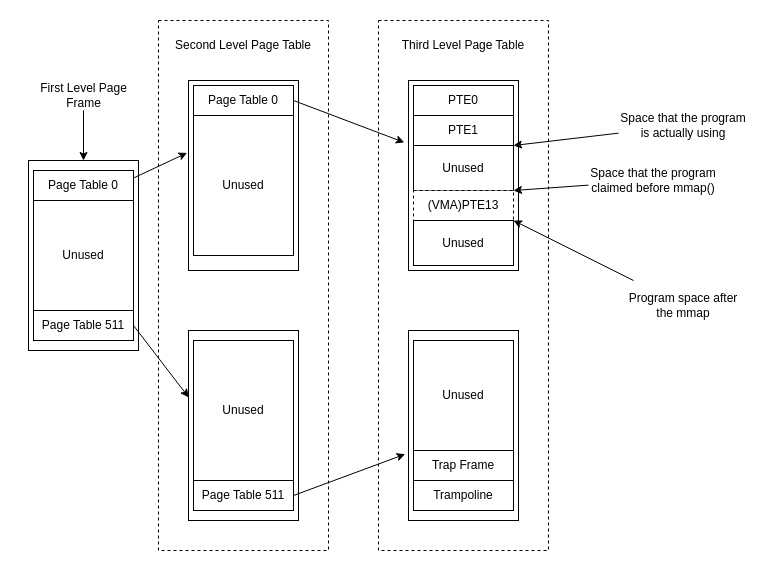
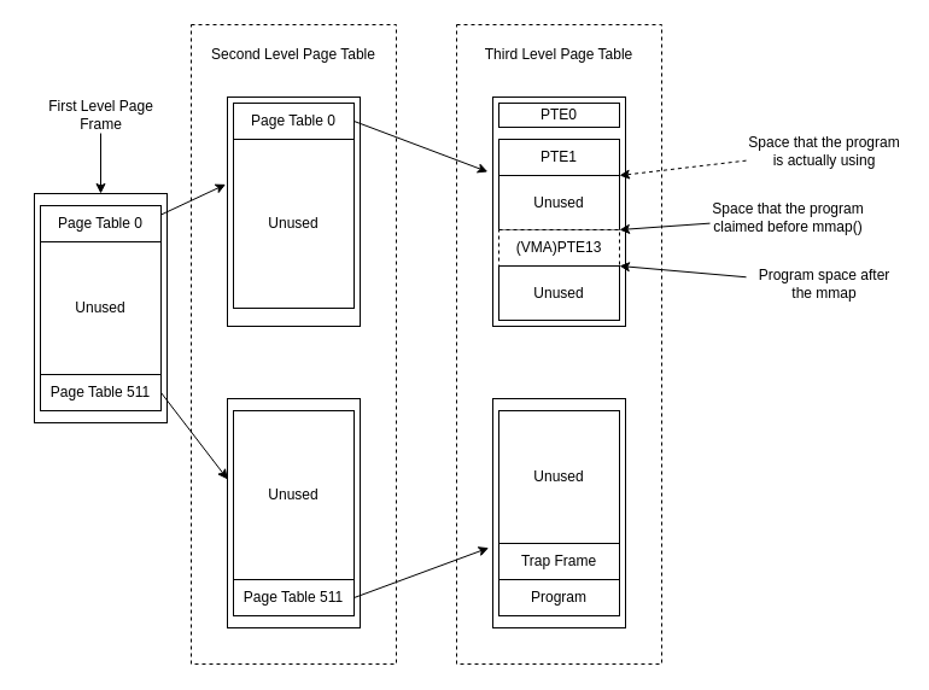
  <mxCell id="0" />
  <mxCell id="1" parent="0" />
  <mxCell id="2" value="" style="rounded=0;whiteSpace=wrap;html=1;fillColor=none;dashed=1;" vertex="1" parent="1"><mxGeometry x="378" width="170" height="530" as="geometry" y="20" /></mxCell>
  <mxCell id="3" value="" style="rounded=0;whiteSpace=wrap;html=1;fillColor=none;dashed=1;" vertex="1" parent="1"><mxGeometry x="158" width="170" height="530" as="geometry" y="20" /></mxCell>
  <mxCell id="4" value="" style="rounded=0;whiteSpace=wrap;html=1;" vertex="1" parent="1"><mxGeometry x="28" y="160" width="110" height="190" as="geometry" /></mxCell>
  <mxCell id="5" style="edgeStyle=none;html=1;exitX=1;exitY=0.25;exitDx=0;exitDy=0;entryX=-0.013;entryY=0.381;entryDx=0;entryDy=0;entryPerimeter=0;" edge="1" parent="1" source="6" target="13"><mxGeometry relative="1" as="geometry" /></mxCell>
  <mxCell id="6" value="Page Table 0" style="rounded=0;whiteSpace=wrap;html=1;" vertex="1" parent="1"><mxGeometry x="33" y="170" width="100" height="30" as="geometry" /></mxCell>
  <mxCell id="7" style="edgeStyle=none;html=1;exitX=1;exitY=0.5;exitDx=0;exitDy=0;entryX=0.002;entryY=0.352;entryDx=0;entryDy=0;entryPerimeter=0;" edge="1" parent="1" source="8" target="12"><mxGeometry relative="1" as="geometry" /></mxCell>
  <mxCell id="8" value="Page Table 511" style="rounded=0;whiteSpace=wrap;html=1;" vertex="1" parent="1"><mxGeometry x="33" y="310" width="100" height="30" as="geometry" /></mxCell>
  <mxCell id="9" value="Unused" style="rounded=0;whiteSpace=wrap;html=1;" vertex="1" parent="1"><mxGeometry x="33" y="200" width="100" height="110" as="geometry" /></mxCell>
  <mxCell id="10" style="edgeStyle=none;html=1;entryX=0.5;entryY=0;entryDx=0;entryDy=0;" edge="1" parent="1" source="11" target="4"><mxGeometry relative="1" as="geometry" /></mxCell>
  <mxCell id="11" value="First Level Page Frame" style="text;html=1;strokeColor=none;fillColor=none;align=center;verticalAlign=middle;whiteSpace=wrap;rounded=0;" vertex="1" parent="1"><mxGeometry x="20.5" y="80" width="125" height="30" as="geometry" /></mxCell>
  <mxCell id="12" value="" style="rounded=0;whiteSpace=wrap;html=1;" vertex="1" parent="1"><mxGeometry x="188" y="330" width="110" height="190" as="geometry" /></mxCell>
  <mxCell id="13" value="" style="rounded=0;whiteSpace=wrap;html=1;" vertex="1" parent="1"><mxGeometry x="188" y="80" width="110" height="190" as="geometry" /></mxCell>
  <mxCell id="14" value="Second Level Page Table" style="text;html=1;strokeColor=none;fillColor=none;align=center;verticalAlign=middle;whiteSpace=wrap;rounded=0;dashed=1;" vertex="1" parent="1"><mxGeometry x="168" y="30" width="150" height="30" as="geometry" /></mxCell>
  <mxCell id="15" style="edgeStyle=none;html=1;exitX=1;exitY=0.5;exitDx=0;exitDy=0;entryX=-0.031;entryY=0.651;entryDx=0;entryDy=0;entryPerimeter=0;" edge="1" parent="1" source="16" target="25"><mxGeometry relative="1" as="geometry" /></mxCell>
  <mxCell id="16" value="Page Table 511" style="rounded=0;whiteSpace=wrap;html=1;" vertex="1" parent="1"><mxGeometry x="193" y="480" width="100" height="30" as="geometry" /></mxCell>
  <mxCell id="17" value="Unused" style="rounded=0;whiteSpace=wrap;html=1;" vertex="1" parent="1"><mxGeometry x="193" y="340" width="100" height="140" as="geometry" /></mxCell>
  <mxCell id="18" value="Unused" style="rounded=0;whiteSpace=wrap;html=1;" vertex="1" parent="1"><mxGeometry x="193" y="115" width="100" height="140" as="geometry" /></mxCell>
  <mxCell id="19" style="edgeStyle=none;html=1;exitX=1;exitY=0.5;exitDx=0;exitDy=0;entryX=-0.038;entryY=0.326;entryDx=0;entryDy=0;entryPerimeter=0;" edge="1" parent="1" source="20" target="22"><mxGeometry relative="1" as="geometry" /></mxCell>
  <mxCell id="20" value="Page Table 0" style="rounded=0;whiteSpace=wrap;html=1;" vertex="1" parent="1"><mxGeometry x="193" y="85" width="100" height="30" as="geometry" /></mxCell>
  <mxCell id="21" value="Third Level Page Table" style="text;html=1;strokeColor=none;fillColor=none;align=center;verticalAlign=middle;whiteSpace=wrap;rounded=0;dashed=1;" vertex="1" parent="1"><mxGeometry x="388" y="30" width="150" height="30" as="geometry" /></mxCell>
  <mxCell id="22" value="" style="rounded=0;whiteSpace=wrap;html=1;" vertex="1" parent="1"><mxGeometry x="408" y="80" width="110" height="190" as="geometry" /></mxCell>
  <mxCell id="23" value="Unused" style="rounded=0;whiteSpace=wrap;html=1;" vertex="1" parent="1"><mxGeometry x="413" y="145" width="100" height="45" as="geometry" /></mxCell>
- <mxCell id="24" value="PTE0" style="rounded=0;whiteSpace=wrap;html=1;" vertex="1" parent="1"><mxGeometry x="413" y="85" width="100" height="30" as="geometry" /></mxCell>
+ <mxCell id="24" value="PTE0" style="rounded=0;whiteSpace=wrap;html=1;" vertex="1" parent="1"><mxGeometry x="413" y="85" width="100" height="20" as="geometry" /></mxCell>
  <mxCell id="25" value="" style="rounded=0;whiteSpace=wrap;html=1;" vertex="1" parent="1"><mxGeometry x="408" y="330" width="110" height="190" as="geometry" /></mxCell>
- <mxCell id="26" value="Trampoline" style="rounded=0;whiteSpace=wrap;html=1;" vertex="1" parent="1"><mxGeometry x="413" y="480" width="100" height="30" as="geometry" /></mxCell>
+ <mxCell id="26" value="Program" style="rounded=0;whiteSpace=wrap;html=1;" vertex="1" parent="1"><mxGeometry x="413" y="480" width="100" height="30" as="geometry" /></mxCell>
  <mxCell id="27" value="Unused" style="rounded=0;whiteSpace=wrap;html=1;" vertex="1" parent="1"><mxGeometry x="413" y="340" width="100" height="110" as="geometry" /></mxCell>
  <mxCell id="28" value="PTE1" style="rounded=0;whiteSpace=wrap;html=1;" vertex="1" parent="1"><mxGeometry x="413" y="115" width="100" height="30" as="geometry" /></mxCell>
  <mxCell id="29" value="(VMA)PTE13" style="rounded=0;whiteSpace=wrap;html=1;dashed=1;" vertex="1" parent="1"><mxGeometry x="413" y="190" width="100" height="30" as="geometry" /></mxCell>
  <mxCell id="30" value="Unused" style="rounded=0;whiteSpace=wrap;html=1;" vertex="1" parent="1"><mxGeometry x="413" y="220" width="100" height="45" as="geometry" /></mxCell>
  <mxCell id="31" value="Trap Frame" style="rounded=0;whiteSpace=wrap;html=1;" vertex="1" parent="1"><mxGeometry x="413" y="450" width="100" height="30" as="geometry" /></mxCell>
- <mxCell id="32" style="edgeStyle=none;html=1;entryX=1;entryY=1;entryDx=0;entryDy=0;" edge="1" parent="1" source="33" target="28"><mxGeometry relative="1" as="geometry" /></mxCell>
+ <mxCell id="32" style="edgeStyle=none;html=1;entryX=1;entryY=1;entryDx=0;entryDy=0;dashed=1;" edge="1" parent="1" source="33" target="28"><mxGeometry relative="1" as="geometry" /></mxCell>
  <mxCell id="33" value="Space that the program is actually using" style="text;html=1;strokeColor=none;fillColor=none;align=center;verticalAlign=middle;whiteSpace=wrap;rounded=0;dashed=1;" vertex="1" parent="1"><mxGeometry x="618" y="110" width="130" height="30" as="geometry" /></mxCell>
  <mxCell id="34" style="edgeStyle=none;html=1;entryX=1;entryY=1;entryDx=0;entryDy=0;" edge="1" parent="1" source="35" target="23"><mxGeometry relative="1" as="geometry" /></mxCell>
  <mxCell id="35" value="Space that the program claimed before mmap()" style="text;html=1;strokeColor=none;fillColor=none;align=center;verticalAlign=middle;whiteSpace=wrap;rounded=0;dashed=1;" vertex="1" parent="1"><mxGeometry x="588" y="160" width="130" height="40" as="geometry" /></mxCell>
  <mxCell id="36" style="edgeStyle=none;html=1;entryX=1;entryY=1;entryDx=0;entryDy=0;" edge="1" parent="1" source="37" target="29"><mxGeometry relative="1" as="geometry" /></mxCell>
- <mxCell id="37" value="Program space after the mmap" style="text;html=1;strokeColor=none;fillColor=none;align=center;verticalAlign=middle;whiteSpace=wrap;rounded=0;dashed=1;" vertex="1" parent="1"><mxGeometry x="618" y="280" width="130" height="50" as="geometry" /></mxCell>
+ <mxCell id="37" value="Program space after the mmap" style="text;html=1;strokeColor=none;fillColor=none;align=center;verticalAlign=middle;whiteSpace=wrap;rounded=0;dashed=1;" vertex="1" parent="1"><mxGeometry x="618" y="210" width="130" height="50" as="geometry" /></mxCell>
